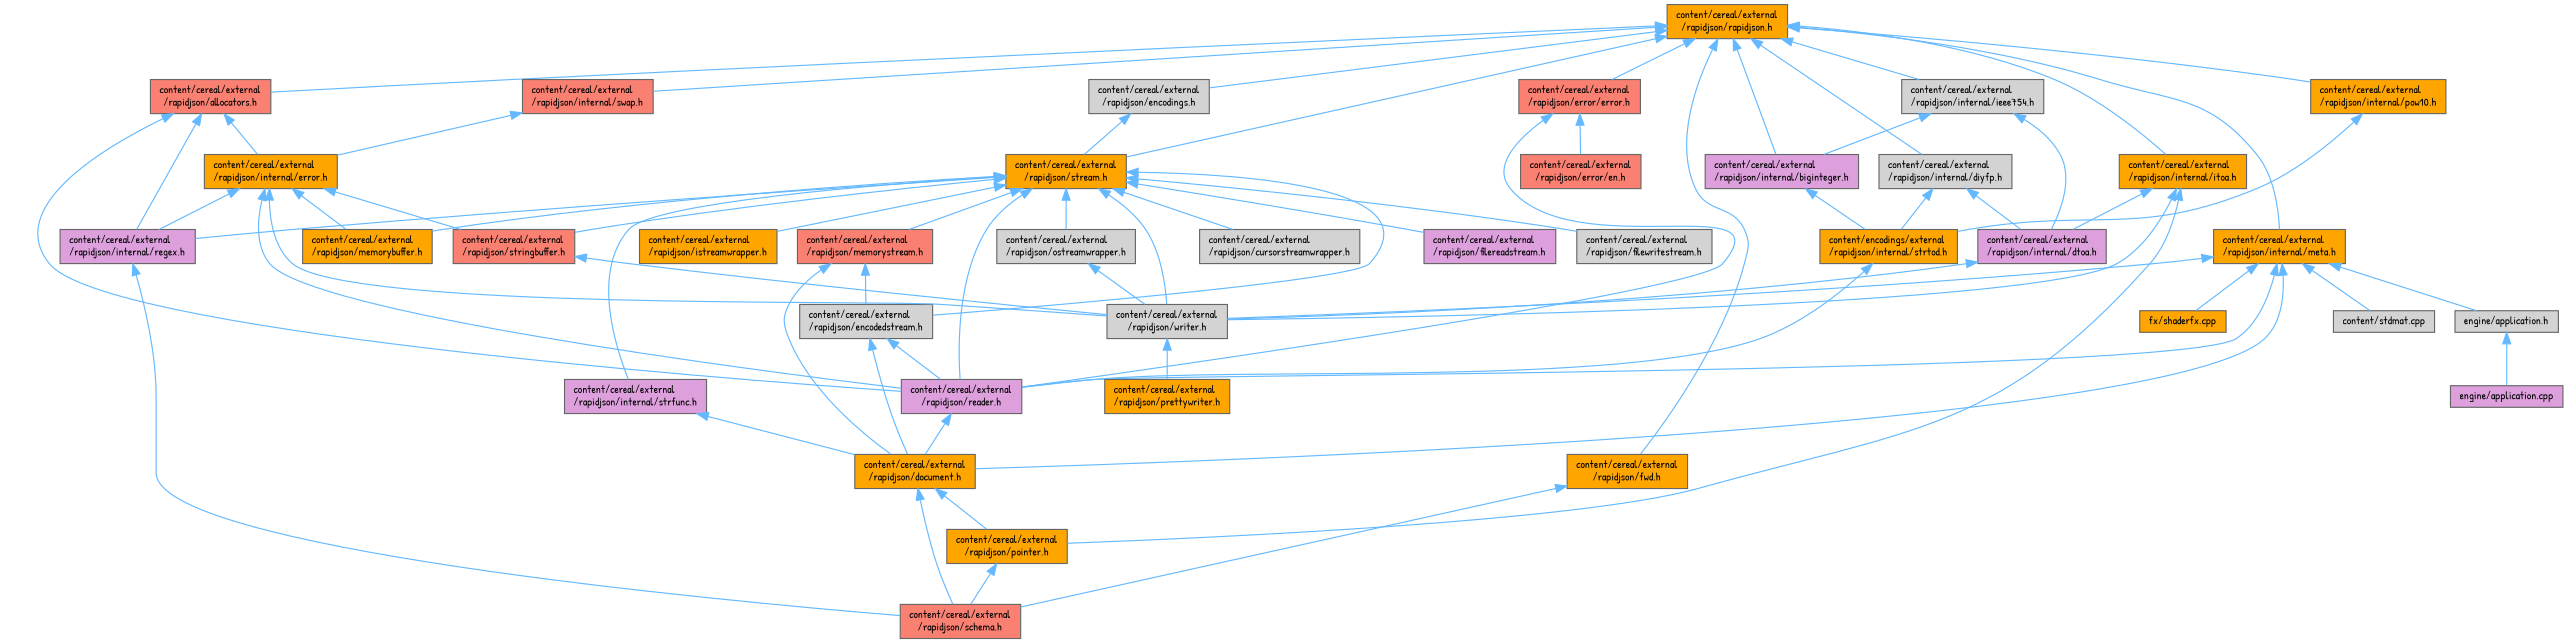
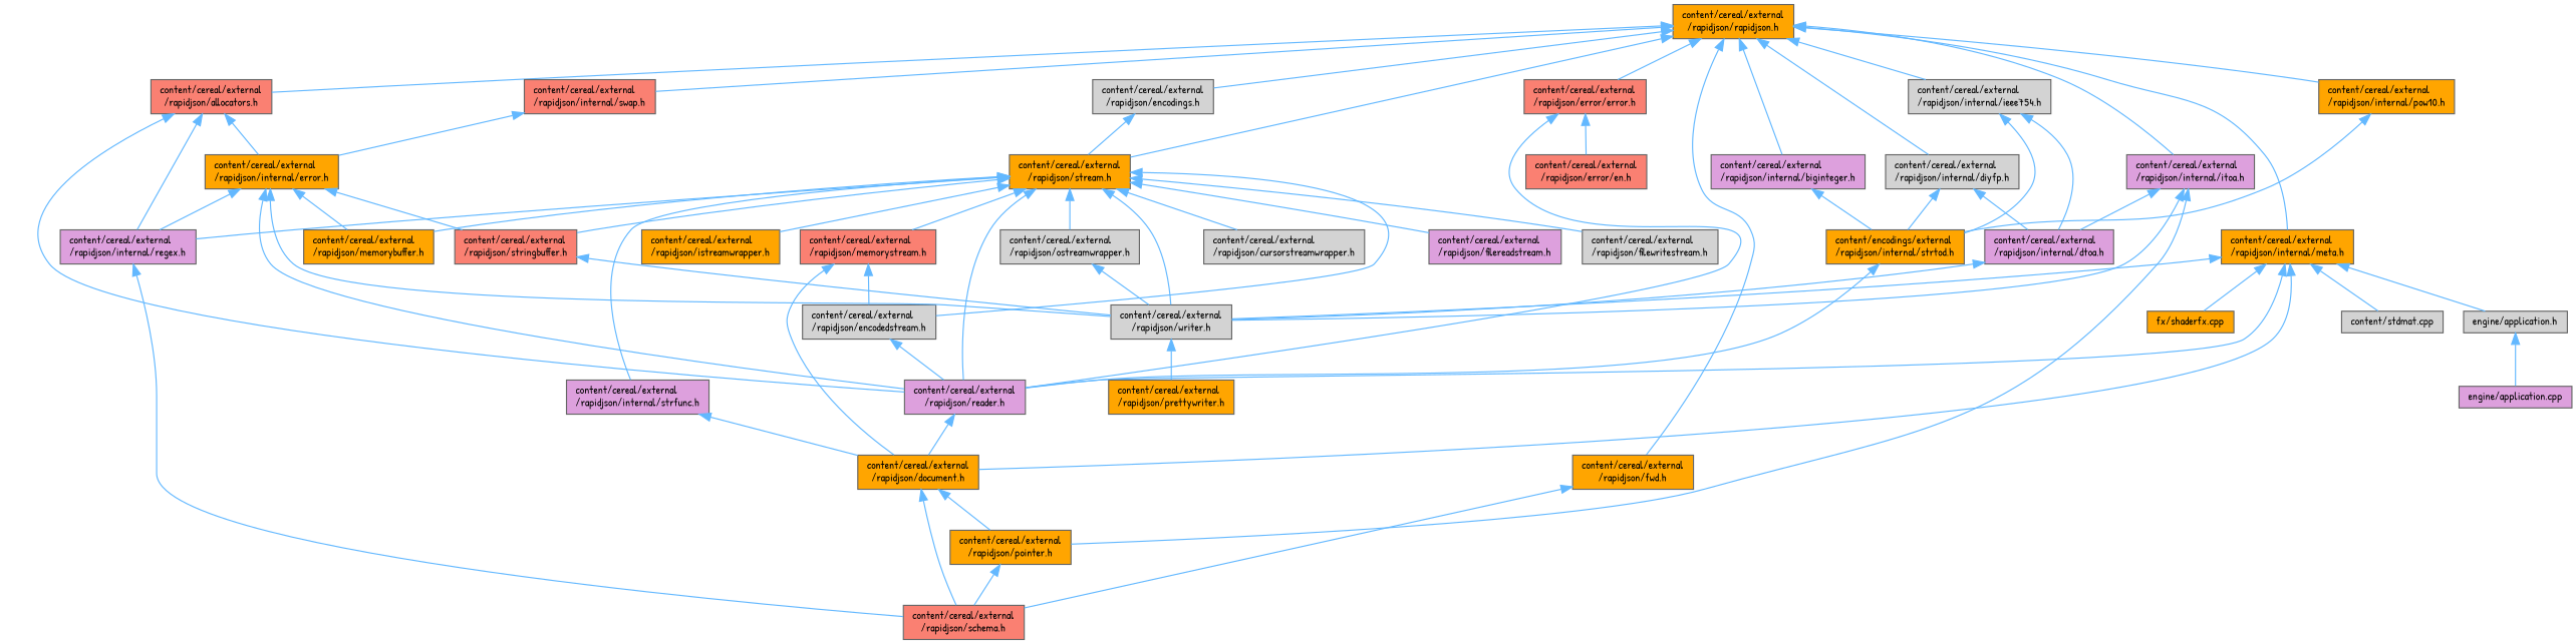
  digraph {
    fontname="Patrick Hand"
    node [color=grey40 fillcolor=orange fontname="Patrick Hand" fontsize=10 shape=box style=filled]
    edge [color=steelblue1 dir=back fontname="Patrick Hand" fontsize=10 labelfontname=Helvetica labelfontsize=10 style=solid]
    n1 [color=gray40 fontcolor=black height=0.2 label="content/cereal/external\l/rapidjson/rapidjson.h" width=0.4]
    n2 [fillcolor=salmon height=0.2 label="content/cereal/external\l/rapidjson/allocators.h" width=0.4]
    n3 [fillcolor=lightgrey height=0.2 label="content/cereal/external\l/rapidjson/encodings.h" width=0.4]
    n4 [height=0.2 label="content/cereal/external\l/rapidjson/stream.h" width=0.4]
    n5 [fillcolor=salmon height=0.2 label="content/cereal/external\l/rapidjson/error/error.h" width=0.4]
    n6 [height=0.2 label="content/cereal/external\l/rapidjson/fwd.h" width=0.4]
    n7 [fillcolor=plum height=0.2 label="content/cereal/external\l/rapidjson/internal/biginteger.h" width=0.4]
    n8 [fillcolor=lightgrey height=0.2 label="content/cereal/external\l/rapidjson/internal/diyfp.h" width=0.4]
    n9 [fillcolor=lightgrey height=0.2 label="content/cereal/external\l/rapidjson/internal/ieee754.h" width=0.4]
-   n10 [height=0.2 label="content/cereal/external\l/rapidjson/internal/itoa.h" width=0.4]
+   n10 [fillcolor=plum height=0.2 label="content/cereal/external\l/rapidjson/internal/itoa.h" width=0.4]
    n11 [height=0.2 label="content/cereal/external\l/rapidjson/internal/meta.h" width=0.4]
    n12 [height=0.2 label="content/cereal/external\l/rapidjson/internal/pow10.h" width=0.4]
    n13 [fillcolor=salmon height=0.2 label="content/cereal/external\l/rapidjson/internal/swap.h" width=0.4]
    n14 [fillcolor=plum height=0.2 label="content/cereal/external\l/rapidjson/internal/regex.h" width=0.4]
    n15 [height=0.2 label="content/cereal/external\l/rapidjson/internal/error.h" width=0.4]
    n16 [fillcolor=plum height=0.2 label="content/cereal/external\l/rapidjson/reader.h" width=0.4]
    n17 [height=0.2 label="content/cereal/external\l/rapidjson/memorybuffer.h" width=0.4]
    n18 [fillcolor=salmon height=0.2 label="content/cereal/external\l/rapidjson/stringbuffer.h" width=0.4]
    n19 [fillcolor=lightgrey height=0.2 label="content/cereal/external\l/rapidjson/writer.h" width=0.4]
    n20 [fillcolor=lightgrey height=0.2 label="content/cereal/external\l/rapidjson/cursorstreamwrapper.h" width=0.4]
    n21 [fillcolor=lightgrey height=0.2 label="content/cereal/external\l/rapidjson/encodedstream.h" width=0.4]
    n22 [fillcolor=plum height=0.2 label="content/cereal/external\l/rapidjson/filereadstream.h" width=0.4]
    n23 [fillcolor=lightgrey height=0.2 label="content/cereal/external\l/rapidjson/filewritestream.h" width=0.4]
    n24 [fillcolor=plum height=0.2 label="content/cereal/external\l/rapidjson/internal/strfunc.h" width=0.4]
    n25 [height=0.2 label="content/cereal/external\l/rapidjson/istreamwrapper.h" width=0.4]
    n26 [fillcolor=salmon height=0.2 label="content/cereal/external\l/rapidjson/memorystream.h" width=0.4]
    n27 [fillcolor=lightgrey height=0.2 label="content/cereal/external\l/rapidjson/ostreamwrapper.h" width=0.4]
    n28 [fillcolor=salmon height=0.2 label="content/cereal/external\l/rapidjson/error/en.h" width=0.4]
    n29 [fillcolor=salmon height=0.2 label="content/cereal/external\l/rapidjson/schema.h" width=0.4]
    n30 [height=0.2 label="content/encodings/external\l/rapidjson/internal/strtod.h" width=0.4]
    n31 [fillcolor=plum height=0.2 label="content/cereal/external\l/rapidjson/internal/dtoa.h" width=0.4]
    n32 [height=0.2 label="content/cereal/external\l/rapidjson/pointer.h" width=0.4]
    n33 [height=0.2 label="content/cereal/external\l/rapidjson/document.h" width=0.4]
    n34 [fillcolor=lightgrey height=0.2 label="content/stdmat.cpp" width=0.4]
    n35 [fillcolor=lightgrey height=0.2 label="engine/application.h" width=0.4]
    n36 [height=0.2 label="fx/shaderfx.cpp" width=0.4]
    n37 [height=0.2 label="content/cereal/external\l/rapidjson/prettywriter.h" width=0.4]
    n38 [fillcolor=plum height=0.2 label="engine/application.cpp" width=0.4]
    n1 -> n2
    n1 -> n3
    n1 -> n4
    n1 -> n5
    n1 -> n6
    n1 -> n7
    n1 -> n8
    n1 -> n9
    n1 -> n10
    n1 -> n11
    n1 -> n12
    n1 -> n13
    n2 -> n14
    n2 -> n15
    n2 -> n16
    n3 -> n4
    n4 -> n14
    n4 -> n16
    n4 -> n17
    n4 -> n18
    n4 -> n19
    n4 -> n20
    n4 -> n21
    n4 -> n22
    n4 -> n23
    n4 -> n24
    n4 -> n25
    n4 -> n26
    n4 -> n27
    n5 -> n16
    n5 -> n28
    n6 -> n29
    n7 -> n30
    n8 -> n30
    n8 -> n31
-   n9 -> n7
+   n9 -> n30
    n9 -> n31
    n10 -> n19
    n10 -> n31
    n10 -> n32
    n11 -> n16
    n11 -> n19
    n11 -> n33
    n11 -> n34
    n11 -> n35
    n11 -> n36
    n12 -> n30
    n13 -> n15
    n14 -> n29
    n15 -> n14
    n15 -> n16
    n15 -> n17
    n15 -> n18
    n15 -> n19
    n16 -> n33
    n18 -> n19
    n19 -> n37
    n21 -> n16
-   n21 -> n33
    n24 -> n33
    n26 -> n21
    n26 -> n33
    n27 -> n19
    n30 -> n16
    n31 -> n19
    n32 -> n29
    n33 -> n29
    n33 -> n32
    n35 -> n38
  }
